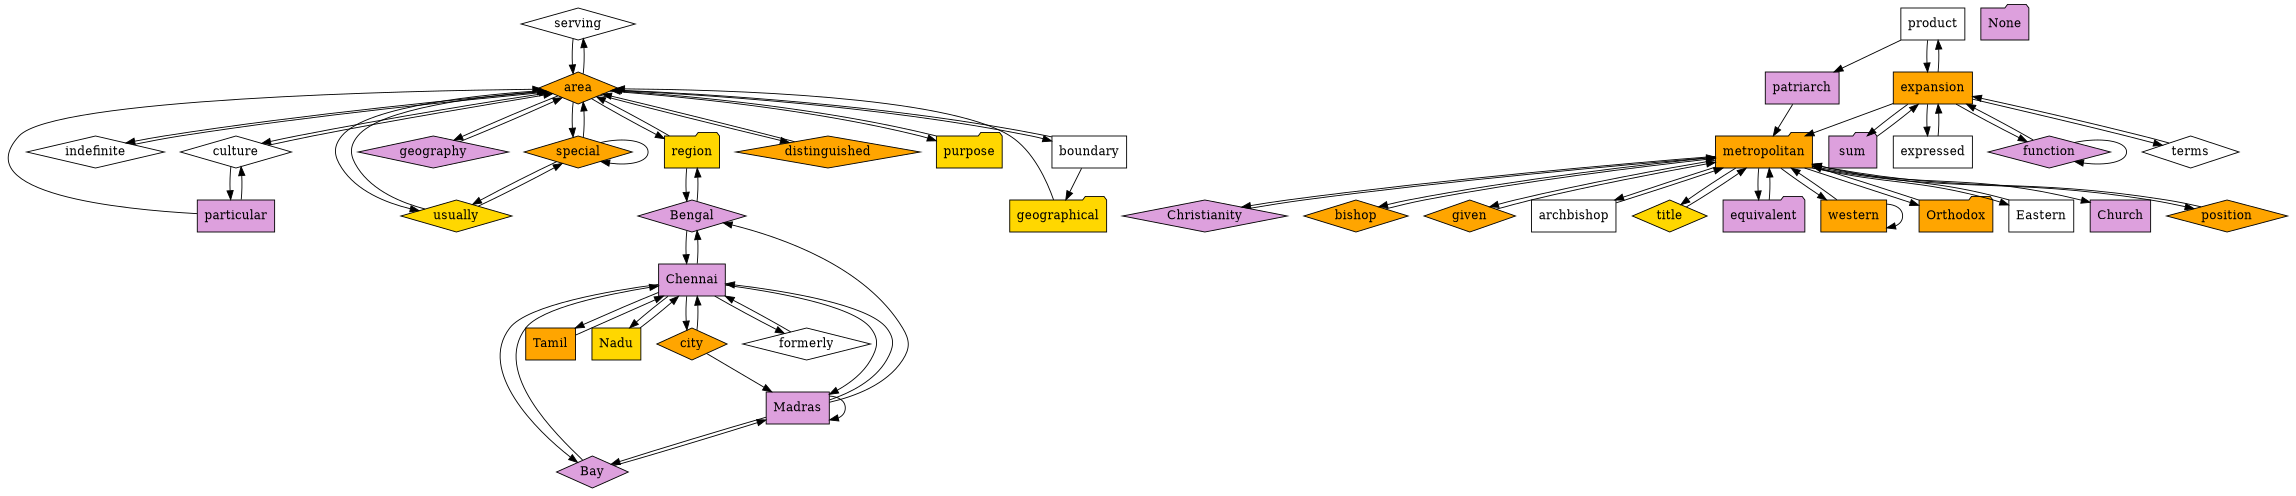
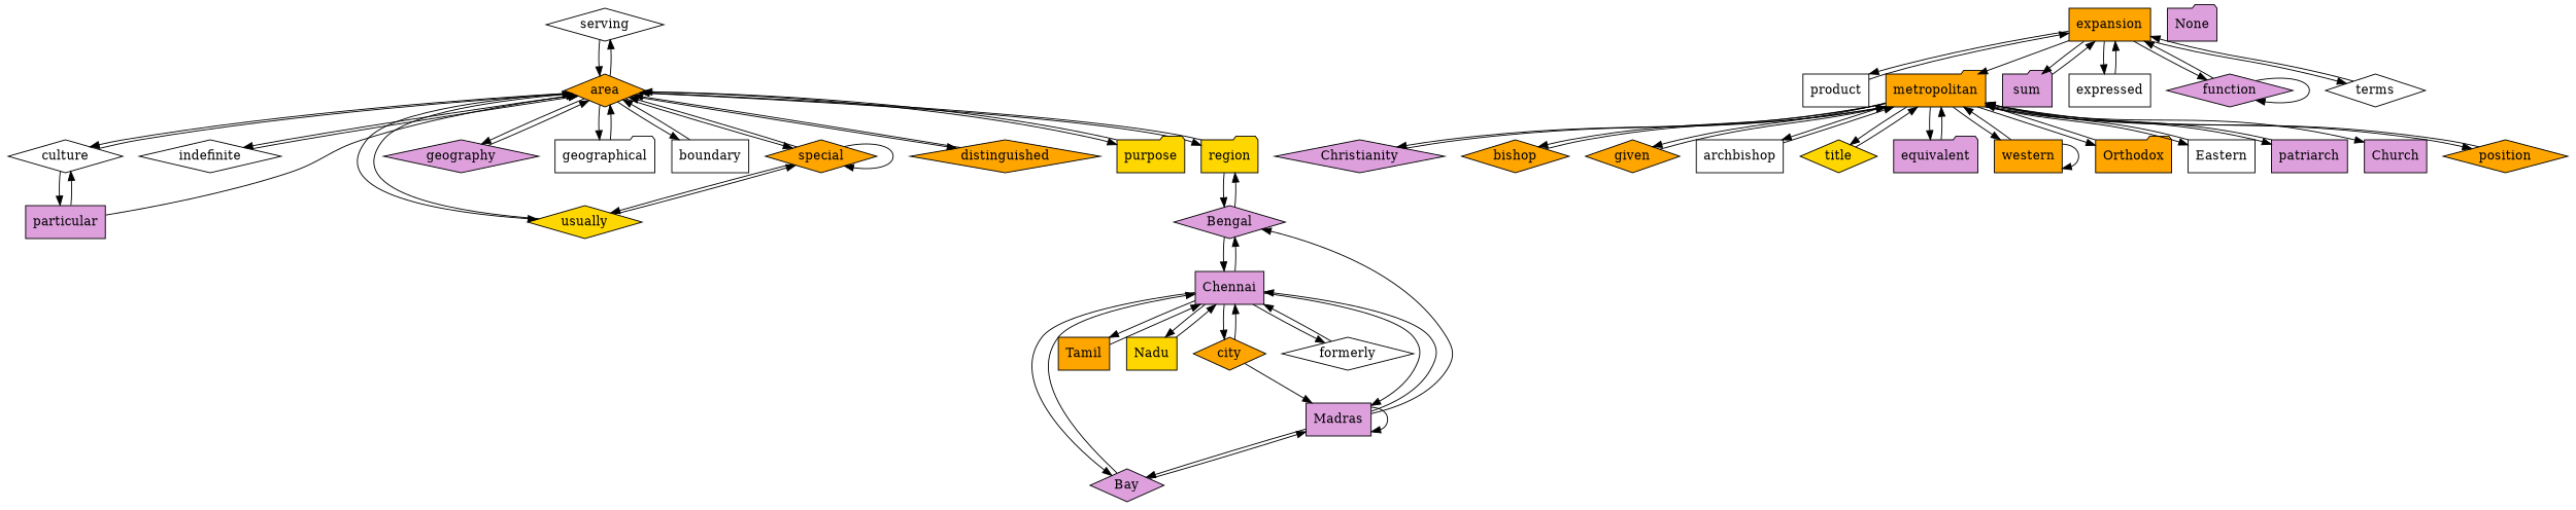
  digraph {
    node [fillcolor=plum shape=diamond style=filled]
    serving [fillcolor=white]
    area [fillcolor=orange]
    culture [fillcolor=white]
    indefinite [fillcolor=white]
    special [fillcolor=orange]
    usually [fillcolor=gold]
    geography
-   geographical [fillcolor=gold shape=folder]
+   geographical [fillcolor=white shape=folder]
    boundary [fillcolor=white shape=box]
    region [fillcolor=gold shape=folder]
    distinguished [fillcolor=orange]
    purpose [fillcolor=gold shape=folder]
    metropolitan [fillcolor=orange shape=folder]
    Christianity
    bishop [fillcolor=orange]
    given [fillcolor=orange]
    archbishop [fillcolor=white shape=box]
    title [fillcolor=gold]
    equivalent [shape=folder]
    western [fillcolor=orange shape=box]
    Orthodox [fillcolor=orange shape=folder]
    Eastern [fillcolor=white shape=box]
    patriarch [shape=box]
    Church [shape=box]
    position [fillcolor=orange]
    product [fillcolor=white shape=box]
    expansion [fillcolor=orange shape=box]
    sum [shape=folder]
    expressed [fillcolor=white shape=box]
    function
    terms [fillcolor=white]
    particular [shape=box]
    Chennai [shape=box]
    city [fillcolor=orange]
    Madras [shape=box]
    Tamil [fillcolor=orange shape=box]
    Nadu [fillcolor=gold shape=box]
    Bay
    Bengal
    formerly [fillcolor=white]
    None [shape=folder]
    serving -> area
    area -> serving
    area -> culture
    area -> indefinite
    area -> special
    area -> usually
    area -> geography
-   boundary -> geographical
+   area -> geographical
    area -> boundary
    area -> region
    area -> distinguished
    area -> purpose
    culture -> area
    culture -> particular
    indefinite -> area
    special -> area
    special -> special
    special -> usually
    usually -> area
    usually -> special
    geography -> area
    geographical -> area
    boundary -> area
    region -> area
    region -> Bengal
    distinguished -> area
    purpose -> area
    metropolitan -> Christianity
    metropolitan -> bishop
    metropolitan -> given
    metropolitan -> archbishop
    metropolitan -> title
    metropolitan -> equivalent
    metropolitan -> western
    metropolitan -> Orthodox
    metropolitan -> Eastern
-   product -> patriarch
+   metropolitan -> patriarch
    metropolitan -> Church
    metropolitan -> position
    Christianity -> metropolitan
    bishop -> metropolitan
    given -> metropolitan
    archbishop -> metropolitan
    title -> metropolitan
    equivalent -> metropolitan
    western -> metropolitan
    western -> western
    Orthodox -> metropolitan
    Eastern -> metropolitan
    patriarch -> metropolitan
    position -> metropolitan
    product -> expansion
    expansion -> metropolitan
    expansion -> product
    expansion -> sum
    expansion -> expressed
    expansion -> function
    expansion -> terms
    sum -> expansion
    expressed -> expansion
    function -> expansion
    function -> function
    terms -> expansion
    particular -> area
    particular -> culture
    Chennai -> city
    Chennai -> Madras
    Chennai -> Tamil
    Chennai -> Nadu
    Chennai -> Bay
    Chennai -> Bengal
    Chennai -> formerly
    city -> Chennai
    city -> Madras
    Madras -> Chennai
    Madras -> Madras
    Madras -> Bay
    Madras -> Bengal
    Tamil -> Chennai
    Nadu -> Chennai
    Bay -> Chennai
    Bay -> Madras
    Bengal -> region
    Bengal -> Chennai
    formerly -> Chennai
  }
